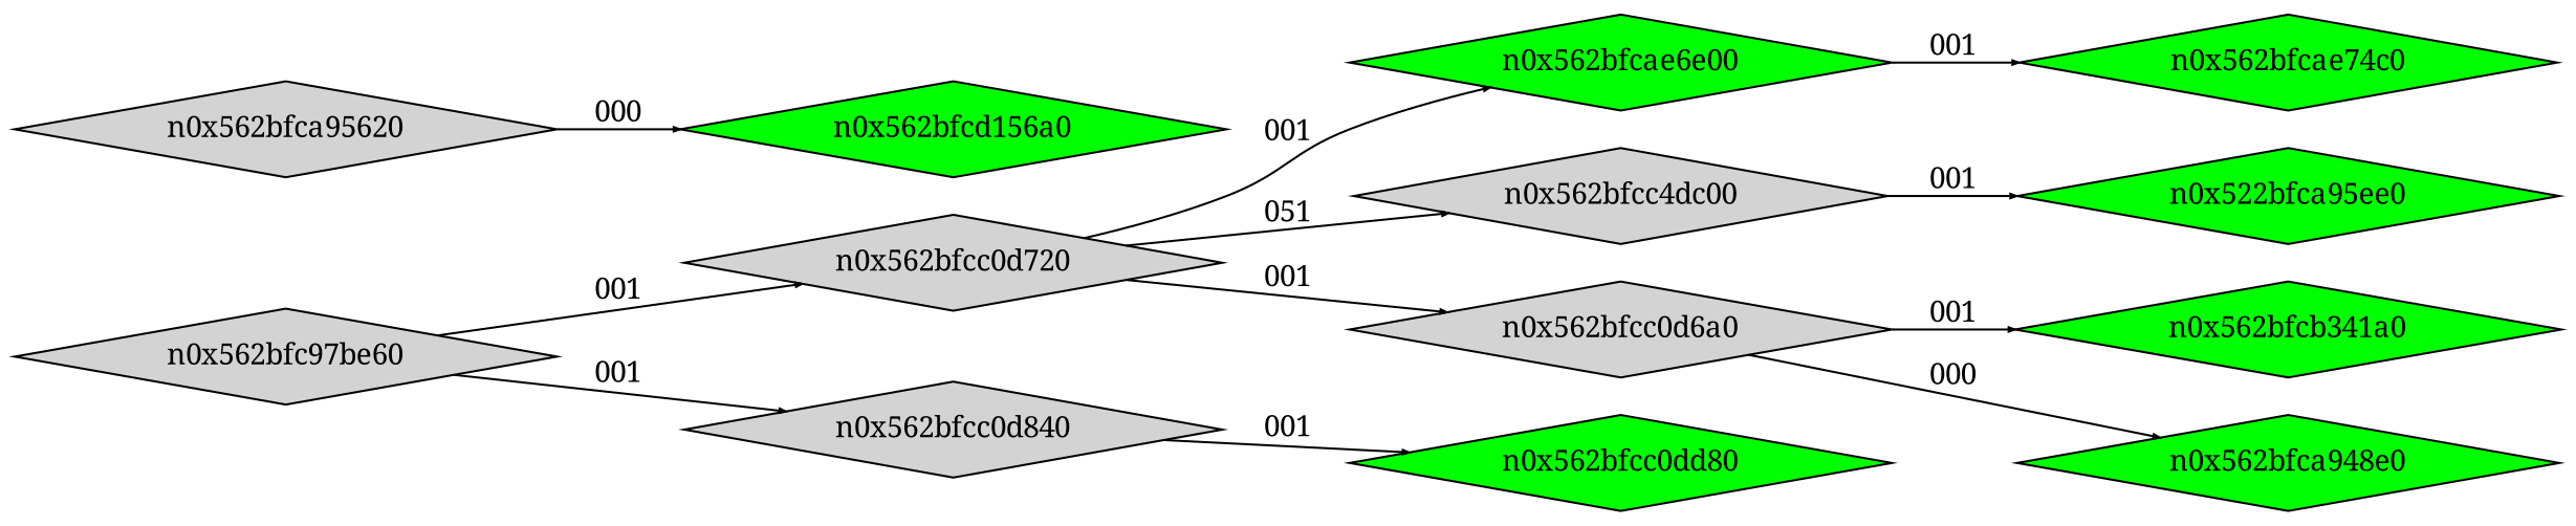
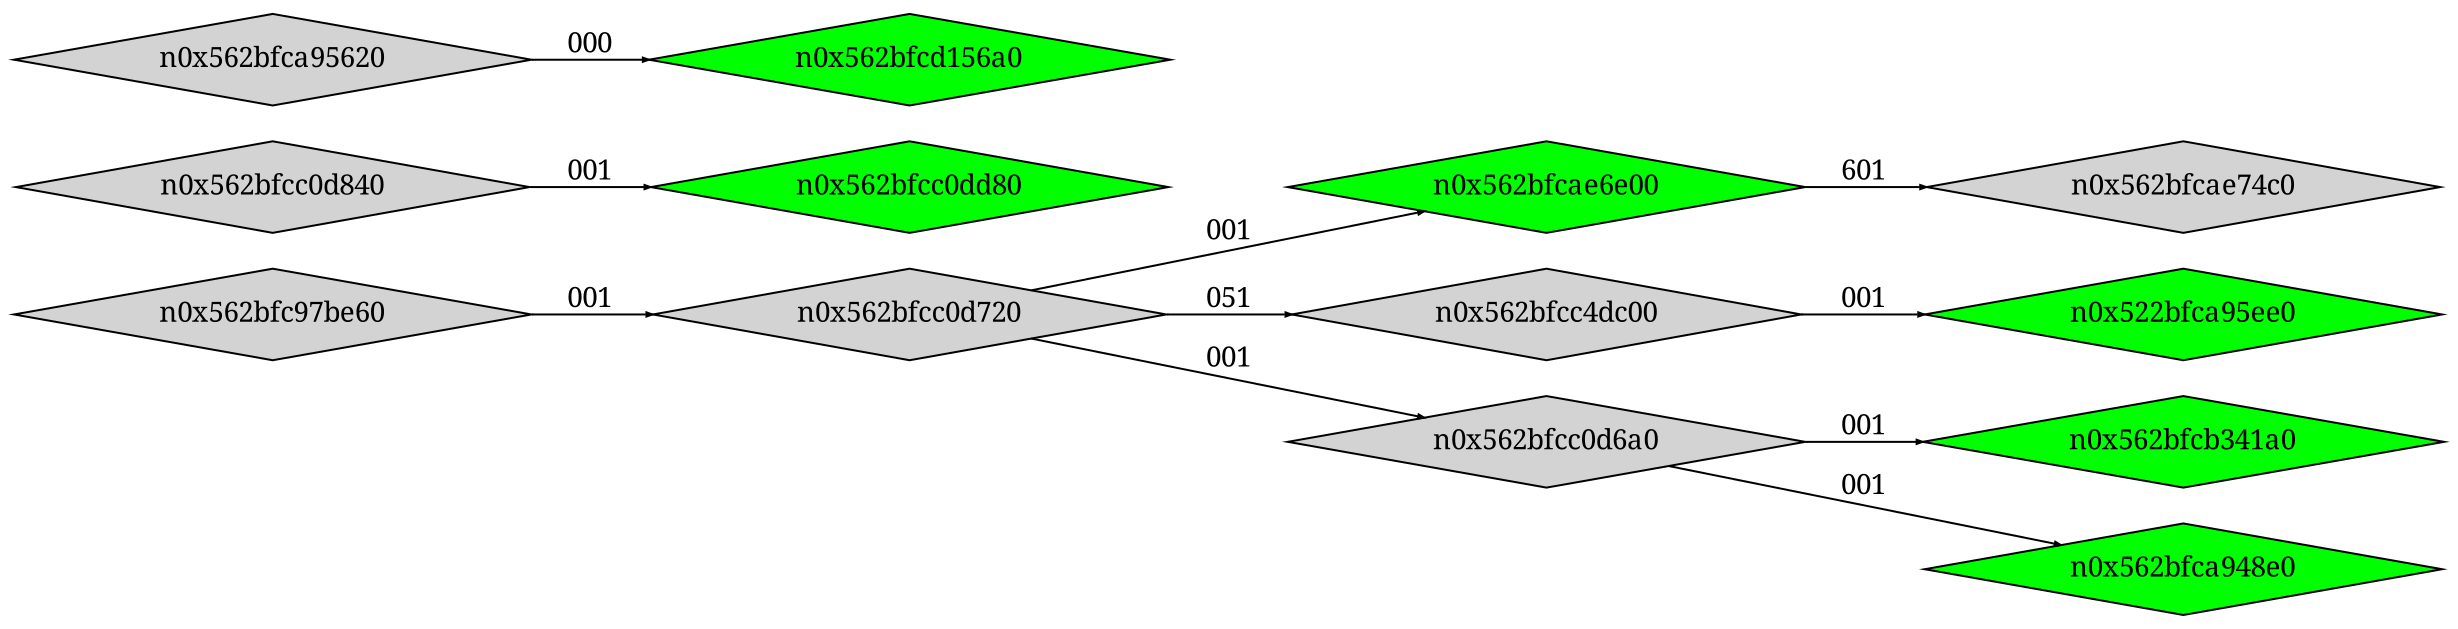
  digraph {
    fontname="Noto Serif"
    rankdir=LR
    node [fontname="Noto Serif" shape=diamond style=filled fillcolor=green]
    edge [arrowsize=.3 fontname="Noto Serif"]
    n0x562bfc97be60 [height=.1 width=.1 fillcolor=""]
    n0x562bfcc0d720 [height=.1 width=.1 fillcolor=""]
    n0x562bfcc0d840 [height=.1 width=.1 fillcolor=""]
    n0x562bfcae6e00 [height=.1 width=.1]
    n0x562bfcc4dc00 [height=.1 width=.1 fillcolor=""]
    n0x562bfcc0d6a0 [height=.1 width=.1 fillcolor=""]
    n0x562bfcc0dd80 [height=.1 width=.1]
-   n0x562bfcae74c0 [height=.1 width=.1]
+   n0x562bfcae74c0 [fillcolor=lightgrey height=.1 width=.1]
    n9 [height=.1 label=n0x522bfca95ee0 width=.1]
    n0x562bfcb341a0 [height=.1 width=.1]
    n0x562bfca948e0 [height=.1 width=.1]
    n0x562bfca95620 [height=.1 width=.1 fillcolor=""]
    n0x562bfcd156a0 [height=.1 width=.1]
    n0x562bfc97be60 -> n0x562bfcc0d720 [label=001]
-   n0x562bfc97be60 -> n0x562bfcc0d840 [label=001]
    n0x562bfcc0d720 -> n0x562bfcae6e00 [label=001]
    n0x562bfcc0d720 -> n0x562bfcc4dc00 [label=051]
    n0x562bfcc0d720 -> n0x562bfcc0d6a0 [label=001]
    n0x562bfcc0d840 -> n0x562bfcc0dd80 [label=001]
-   n0x562bfcae6e00 -> n0x562bfcae74c0 [label=001]
+   n0x562bfcae6e00 -> n0x562bfcae74c0 [label=601]
    n0x562bfcc4dc00 -> n9 [label=001]
    n0x562bfcc0d6a0 -> n0x562bfcb341a0 [label=001]
-   n0x562bfcc0d6a0 -> n0x562bfca948e0 [label=000]
+   n0x562bfcc0d6a0 -> n0x562bfca948e0 [label=001]
    n0x562bfca95620 -> n0x562bfcd156a0 [label=000]
  }
